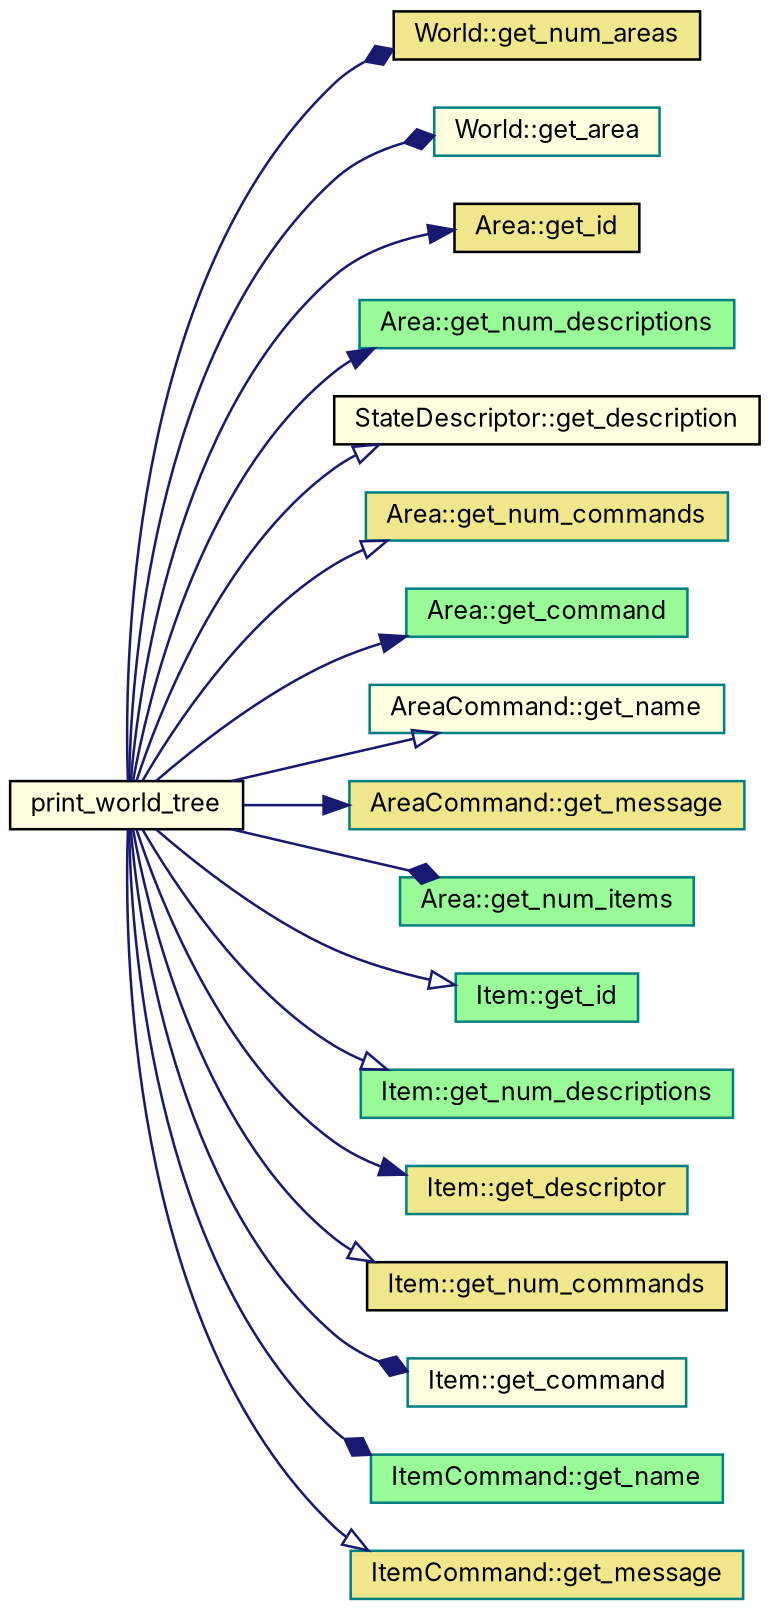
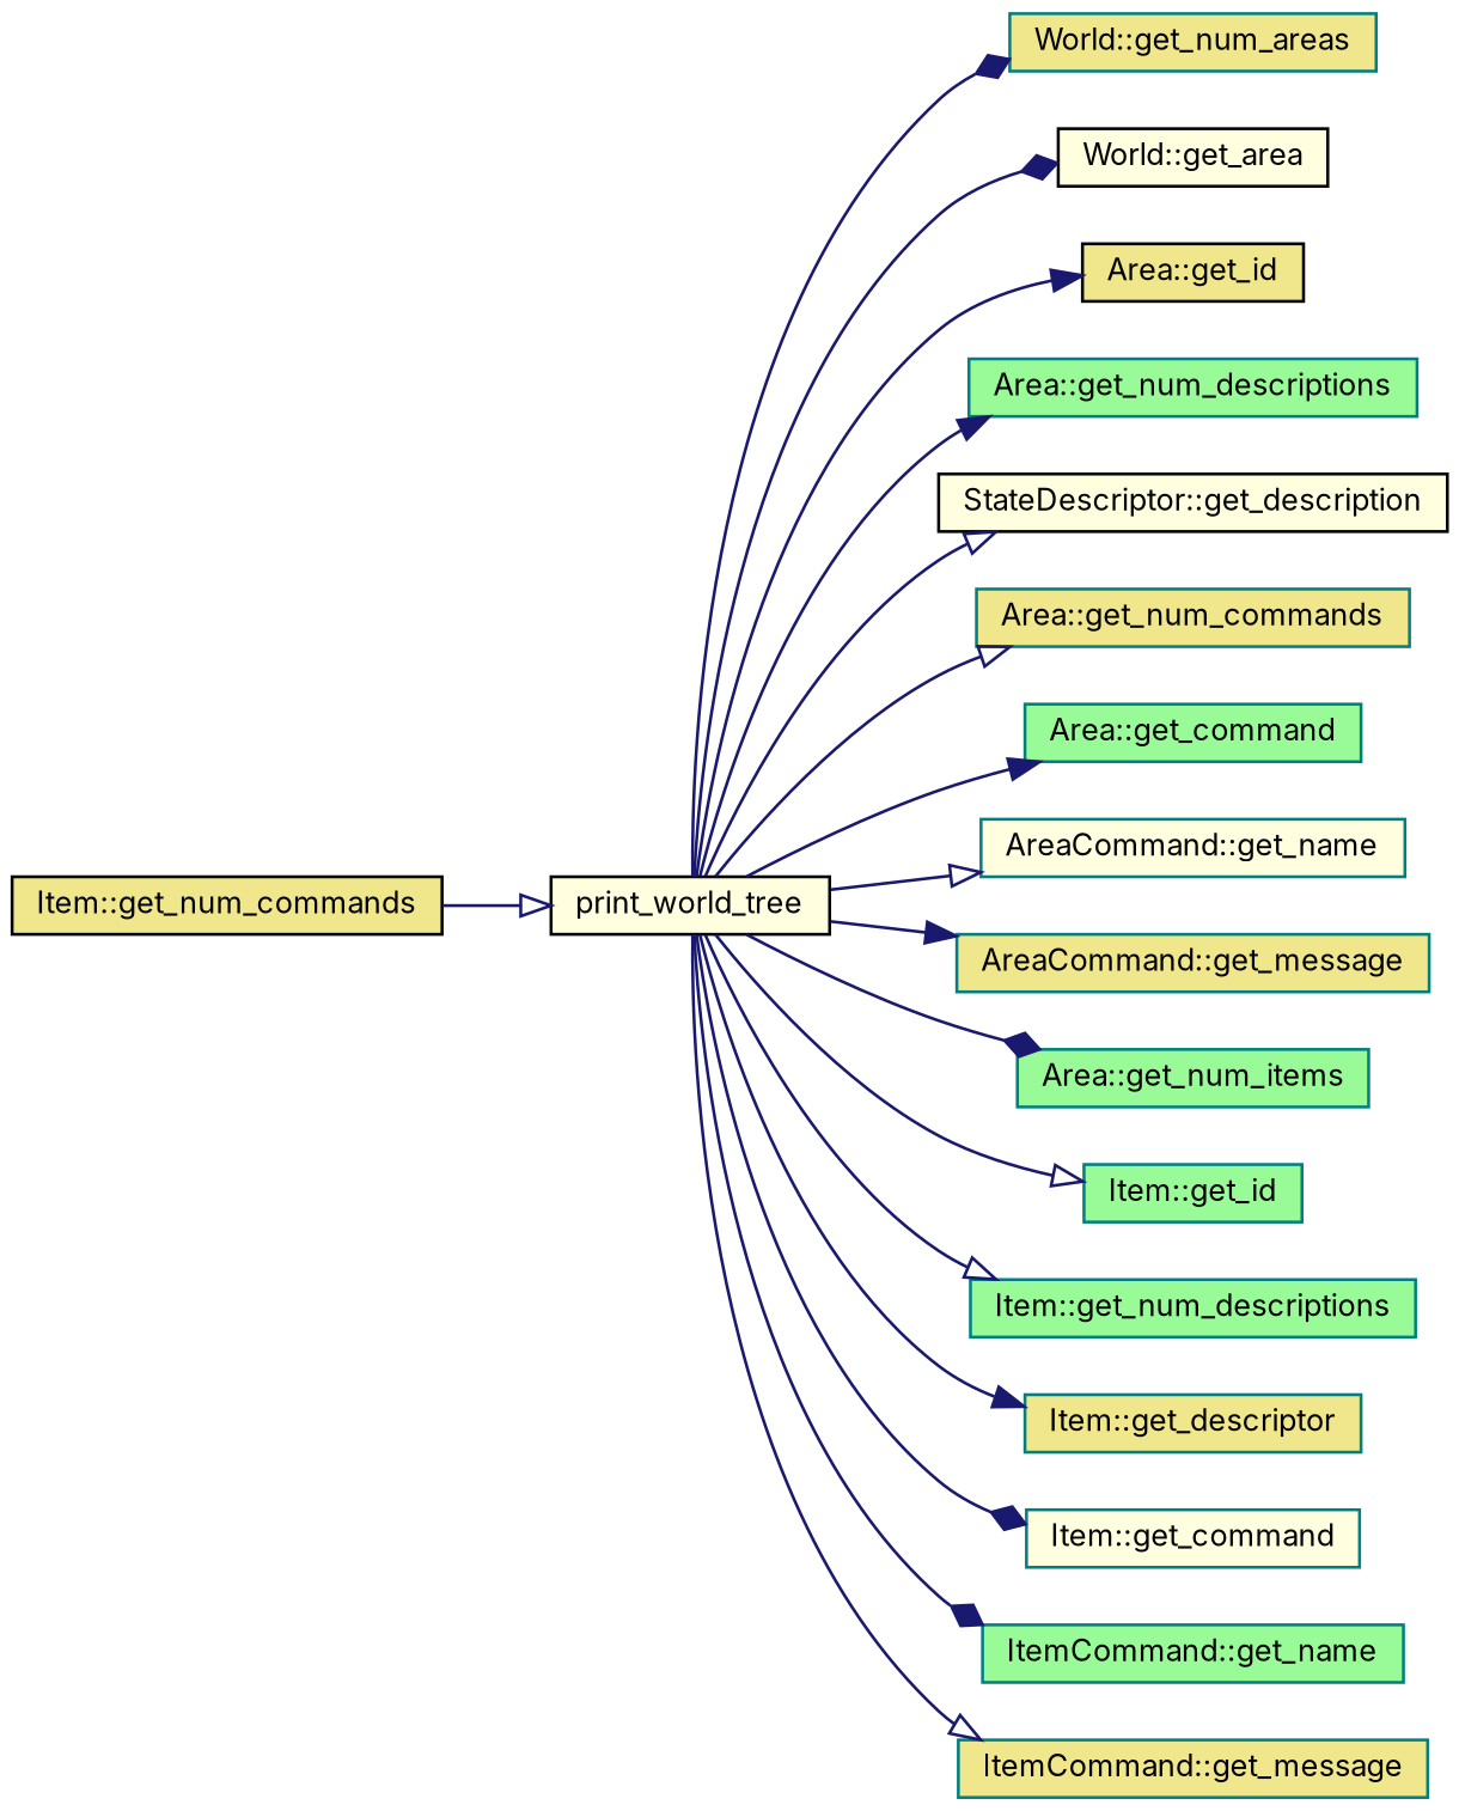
  digraph {
    fontname=Inter
    rankdir=LR
    node [color=teal fillcolor=khaki fontname=Inter fontsize=10 shape=record style=filled]
    edge [arrowhead=onormal color=midnightblue fontname=Inter fontsize=10 labelfontname=Helvetica labelfontsize=10 style=solid]
    n1 [color=black fillcolor=lightyellow fontcolor=black height=0.2 label=print_world_tree width=0.4]
-   n2 [color=black height=0.2 label="World::get_num_areas" width=0.4]
-   n3 [fillcolor=lightyellow height=0.2 label="World::get_area" width=0.4]
+   n2 [height=0.2 label="World::get_num_areas" width=0.4]
+   n3 [color=black fillcolor=lightyellow height=0.2 label="World::get_area" width=0.4]
    n4 [color=black height=0.2 label="Area::get_id" width=0.4]
    n5 [fillcolor=palegreen height=0.2 label="Area::get_num_descriptions" width=0.4]
    n6 [color=black fillcolor=lightyellow height=0.2 label="StateDescriptor::get_description" width=0.4]
    n7 [height=0.2 label="Area::get_num_commands" width=0.4]
    n8 [fillcolor=palegreen height=0.2 label="Area::get_command" width=0.4]
    n9 [fillcolor=lightyellow height=0.2 label="AreaCommand::get_name" width=0.4]
    n10 [height=0.2 label="AreaCommand::get_message" width=0.4]
    n11 [fillcolor=palegreen height=0.2 label="Area::get_num_items" width=0.4]
    n12 [fillcolor=palegreen height=0.2 label="Item::get_id" width=0.4]
    n13 [fillcolor=palegreen height=0.2 label="Item::get_num_descriptions" width=0.4]
    n14 [height=0.2 label="Item::get_descriptor" width=0.4]
    n15 [color=black height=0.2 label="Item::get_num_commands" width=0.4]
    n16 [fillcolor=lightyellow height=0.2 label="Item::get_command" width=0.4]
    n17 [fillcolor=palegreen height=0.2 label="ItemCommand::get_name" width=0.4]
    n18 [height=0.2 label="ItemCommand::get_message" width=0.4]
    n1 -> n2 [arrowhead=diamond]
    n1 -> n3 [arrowhead=diamond]
    n1 -> n4 [arrowhead=normal]
    n1 -> n5 [arrowhead=normal]
    n1 -> n6
    n1 -> n7
    n1 -> n8 [arrowhead=normal]
    n1 -> n9
    n1 -> n10 [arrowhead=normal]
    n1 -> n11 [arrowhead=diamond]
    n1 -> n12
    n1 -> n13
    n1 -> n14 [arrowhead=normal]
-   n1 -> n15
+   n15 -> n1
    n1 -> n16 [arrowhead=diamond]
    n1 -> n17 [arrowhead=diamond]
    n1 -> n18
  }
